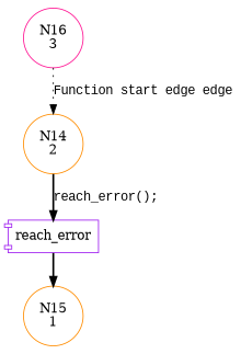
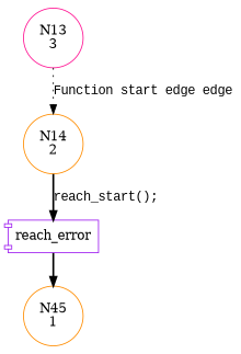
  digraph {
    node [color=darkorange shape=circle]
    edge [fontname="Courier New" style=bold]
-   n1 [color=deeppink label="N16\n3"]
+   n1 [color=deeppink label="N13\n3"]
    n2 [label="N14\n2"]
    n3 [color=purple label=reach_error shape=component]
-   n4 [label="N15\n1"]
+   n4 [label="N45\n1"]
    n1 -> n2 [label="Function start edge edge" style=dotted]
-   n2 -> n3 [label="reach_error();"]
+   n2 -> n3 [label="reach_start();"]
    n3 -> n4
  }
